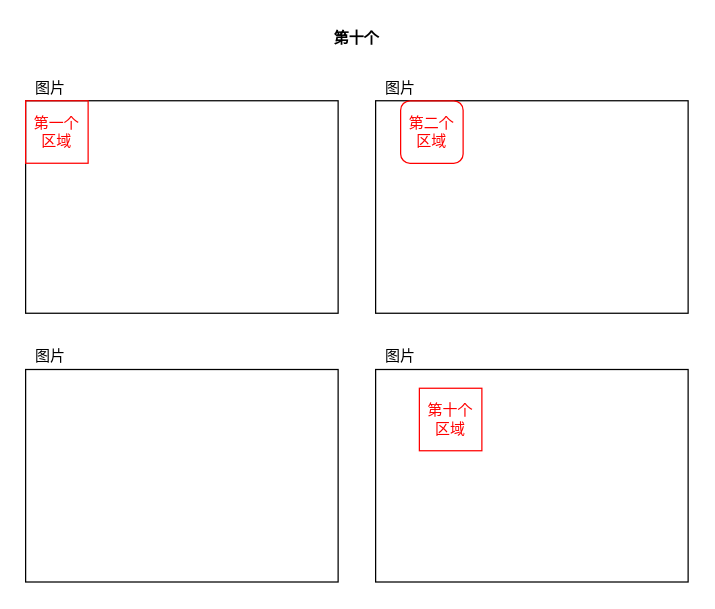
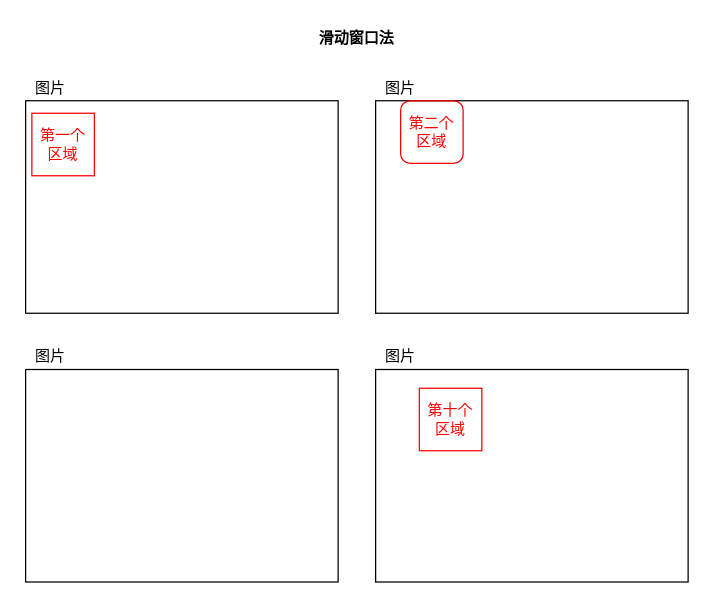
  <mxCell id="0" />
  <mxCell id="1" parent="0" />
  <mxCell id="2" value="" style="rounded=0;whiteSpace=wrap;html=1;" vertex="1" parent="1"><mxGeometry x="20" y="80" width="250" height="170" as="geometry" /></mxCell>
  <mxCell id="3" value="图片" style="text;html=1;strokeColor=none;fillColor=none;align=center;verticalAlign=middle;whiteSpace=wrap;rounded=0;" vertex="1" parent="1"><mxGeometry x="20" y="60" width="40" height="20" as="geometry" /></mxCell>
- <mxCell id="4" value="第一个&lt;br&gt;区域" style="rounded=0;whiteSpace=wrap;html=1;strokeColor=#FF0000;fillColor=none;fontColor=#FF0000;" vertex="1" parent="1"><mxGeometry x="20" y="80" width="50" height="50" as="geometry" /></mxCell>
+ <mxCell id="4" value="第一个&lt;br&gt;区域" style="rounded=0;whiteSpace=wrap;html=1;strokeColor=#FF0000;fillColor=none;fontColor=#FF0000;" vertex="1" parent="1"><mxGeometry x="25" y="90" width="50" height="50" as="geometry" /></mxCell>
  <mxCell id="5" value="" style="rounded=0;whiteSpace=wrap;html=1;" vertex="1" parent="1"><mxGeometry x="300" y="80" width="250" height="170" as="geometry" /></mxCell>
  <mxCell id="6" value="图片" style="text;html=1;strokeColor=none;fillColor=none;align=center;verticalAlign=middle;whiteSpace=wrap;rounded=0;" vertex="1" parent="1"><mxGeometry x="300" y="60" width="40" height="20" as="geometry" /></mxCell>
  <mxCell id="7" value="第二个&lt;br&gt;区域" style="whiteSpace=wrap;html=1;strokeColor=#FF0000;fillColor=none;fontColor=#FF0000;rounded=1;" vertex="1" parent="1"><mxGeometry x="320" y="80" width="50" height="50" as="geometry" /></mxCell>
  <mxCell id="8" value="" style="rounded=0;whiteSpace=wrap;html=1;" vertex="1" parent="1"><mxGeometry x="20" y="295" width="250" height="170" as="geometry" /></mxCell>
  <mxCell id="9" value="图片" style="text;html=1;strokeColor=none;fillColor=none;align=center;verticalAlign=middle;whiteSpace=wrap;rounded=0;" vertex="1" parent="1"><mxGeometry x="20" y="275" width="40" height="20" as="geometry" /></mxCell>
  <mxCell id="10" value="" style="rounded=0;whiteSpace=wrap;html=1;" vertex="1" parent="1"><mxGeometry x="300" y="295" width="250" height="170" as="geometry" /></mxCell>
  <mxCell id="11" value="图片" style="text;html=1;strokeColor=none;fillColor=none;align=center;verticalAlign=middle;whiteSpace=wrap;rounded=0;" vertex="1" parent="1"><mxGeometry x="300" y="275" width="40" height="20" as="geometry" /></mxCell>
  <mxCell id="12" value="第十个&lt;br&gt;区域" style="rounded=0;whiteSpace=wrap;html=1;strokeColor=#FF0000;fillColor=none;fontColor=#FF0000;" vertex="1" parent="1"><mxGeometry x="335" y="310" width="50" height="50" as="geometry" /></mxCell>
- <mxCell id="13" value="第十个" style="text;html=1;strokeColor=none;fillColor=none;align=center;verticalAlign=middle;whiteSpace=wrap;rounded=0;fontStyle=1" vertex="1" parent="1"><mxGeometry x="20" y="20" width="530" height="20" as="geometry" /></mxCell>
+ <mxCell id="13" value="滑动窗口法" style="text;html=1;strokeColor=none;fillColor=none;align=center;verticalAlign=middle;whiteSpace=wrap;rounded=0;fontStyle=1" vertex="1" parent="1"><mxGeometry x="20" y="20" width="530" height="20" as="geometry" /></mxCell>
